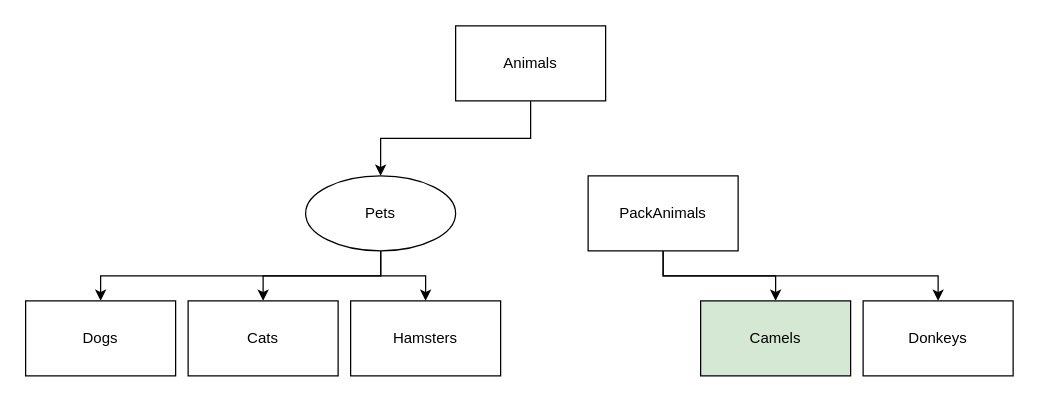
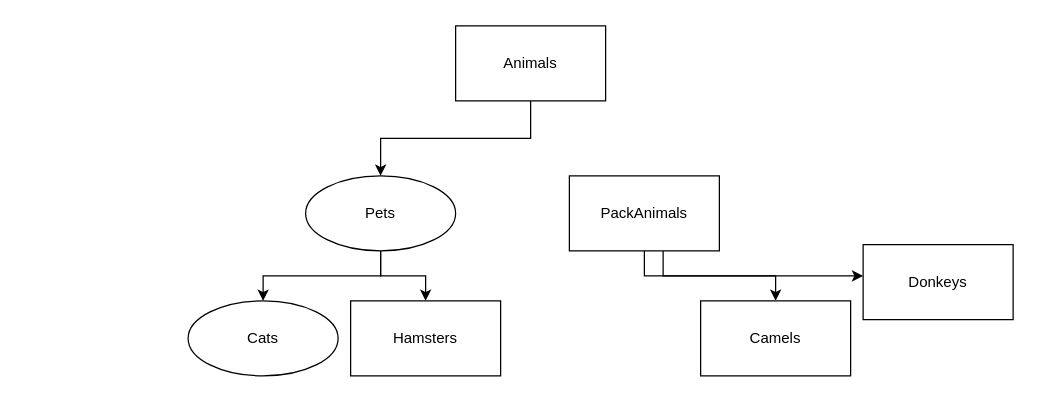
  <mxCell id="0" />
  <mxCell id="1" parent="0" />
  <mxCell id="2" style="edgeStyle=orthogonalEdgeStyle;rounded=0;orthogonalLoop=1;jettySize=auto;html=1;entryX=0.5;entryY=0;entryDx=0;entryDy=0;" edge="1" parent="1" source="3" target="7"><mxGeometry relative="1" as="geometry" /></mxCell>
  <mxCell id="3" value="Animals" style="rounded=0;whiteSpace=wrap;html=1;" vertex="1" parent="1"><mxGeometry x="364" y="20" width="120" height="60" as="geometry" /></mxCell>
  <mxCell id="4" style="edgeStyle=orthogonalEdgeStyle;rounded=0;orthogonalLoop=1;jettySize=auto;html=1;" edge="1" parent="1" source="7" target="12"><mxGeometry relative="1" as="geometry" /></mxCell>
  <mxCell id="5" style="edgeStyle=orthogonalEdgeStyle;rounded=0;orthogonalLoop=1;jettySize=auto;html=1;" edge="1" parent="1" source="7" target="13"><mxGeometry relative="1" as="geometry" /></mxCell>
- <mxCell id="6" style="edgeStyle=orthogonalEdgeStyle;rounded=0;orthogonalLoop=1;jettySize=auto;html=1;" edge="1" parent="1" source="7" target="11"><mxGeometry relative="1" as="geometry"><Array as="points"><mxPoint x="304" y="220" /><mxPoint x="80" y="220" /></Array></mxGeometry></mxCell>
  <mxCell id="7" value="Pets" style="ellipse;whiteSpace=wrap;html=1;" vertex="1" parent="1"><mxGeometry x="244" y="140" width="120" height="60" as="geometry" /></mxCell>
  <mxCell id="8" style="edgeStyle=orthogonalEdgeStyle;rounded=0;orthogonalLoop=1;jettySize=auto;html=1;" edge="1" parent="1" source="10" target="14"><mxGeometry relative="1" as="geometry" /></mxCell>
  <mxCell id="9" style="edgeStyle=orthogonalEdgeStyle;rounded=0;orthogonalLoop=1;jettySize=auto;html=1;" edge="1" parent="1" source="10" target="15"><mxGeometry relative="1" as="geometry"><Array as="points"><mxPoint x="530" y="220" /><mxPoint x="750" y="220" /></Array></mxGeometry></mxCell>
- <mxCell id="10" value="PackAnimals" style="rounded=0;whiteSpace=wrap;html=1;" vertex="1" parent="1"><mxGeometry x="470" y="140" width="120" height="60" as="geometry" /></mxCell>
- <mxCell id="11" value="Dogs" style="rounded=0;whiteSpace=wrap;html=1;" vertex="1" parent="1"><mxGeometry x="20" y="240" width="120" height="60" as="geometry" /></mxCell>
- <mxCell id="12" value="Cats" style="rounded=0;whiteSpace=wrap;html=1;" vertex="1" parent="1"><mxGeometry x="150" y="240" width="120" height="60" as="geometry" /></mxCell>
+ <mxCell id="10" value="PackAnimals" style="rounded=0;whiteSpace=wrap;html=1;" vertex="1" parent="1"><mxGeometry x="455" y="140" width="120" height="60" as="geometry" /></mxCell>
+ <mxCell id="12" value="Cats" style="ellipse;whiteSpace=wrap;html=1;" vertex="1" parent="1"><mxGeometry x="150" y="240" width="120" height="60" as="geometry" /></mxCell>
  <mxCell id="13" value="Hamsters" style="rounded=0;whiteSpace=wrap;html=1;" vertex="1" parent="1"><mxGeometry x="280" y="240" width="120" height="60" as="geometry" /></mxCell>
- <mxCell id="14" value="Camels" style="rounded=0;whiteSpace=wrap;html=1;fillColor=#d5e8d4;" vertex="1" parent="1"><mxGeometry x="560" y="240" width="120" height="60" as="geometry" /></mxCell>
- <mxCell id="15" value="Donkeys" style="rounded=0;whiteSpace=wrap;html=1;" vertex="1" parent="1"><mxGeometry x="690" y="240" width="120" height="60" as="geometry" /></mxCell>
+ <mxCell id="14" value="Camels" style="rounded=0;whiteSpace=wrap;html=1;" vertex="1" parent="1"><mxGeometry x="560" y="240" width="120" height="60" as="geometry" /></mxCell>
+ <mxCell id="15" value="Donkeys" style="rounded=0;whiteSpace=wrap;html=1;" vertex="1" parent="1"><mxGeometry x="690" y="195" width="120" height="60" as="geometry" /></mxCell>
